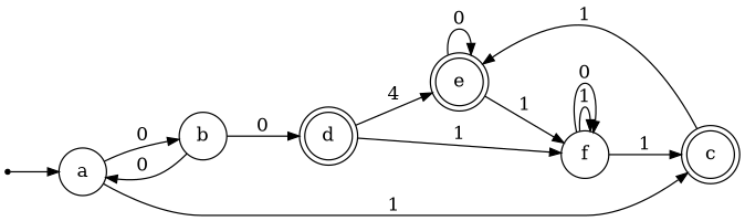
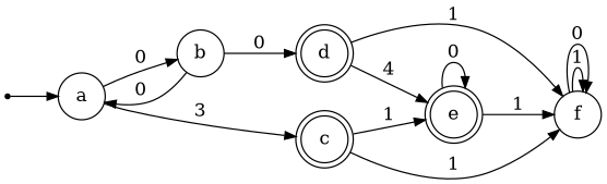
  digraph {
    rankdir=LR
    ranksep=0.5
    node [fontsize=14.0 shape=circle]
    edge [arrowsize=0.85 fontsize=14.0]
    Initial [shape=point]
    a
    b
    c [shape=doublecircle]
    d [shape=doublecircle]
    e [shape=doublecircle]
    f
    Initial -> a [fontsize=""]
    a -> b [label=" 0 "]
-   a -> c [label=" 1 "]
+   a -> c [label=" 3 "]
    b -> a [label=" 0 "]
    b -> d [label=" 0 "]
    c -> e [label=" 1 "]
-   f -> c [label=" 1 "]
+   c -> f [label=" 1 "]
    d -> e [label=" 4 "]
    d -> f [label=" 1 "]
    e -> e [label=" 0 "]
    e -> f [label=" 1 "]
    f -> f [label=" 1 "]
    f -> f [label=" 0 "]
  }
